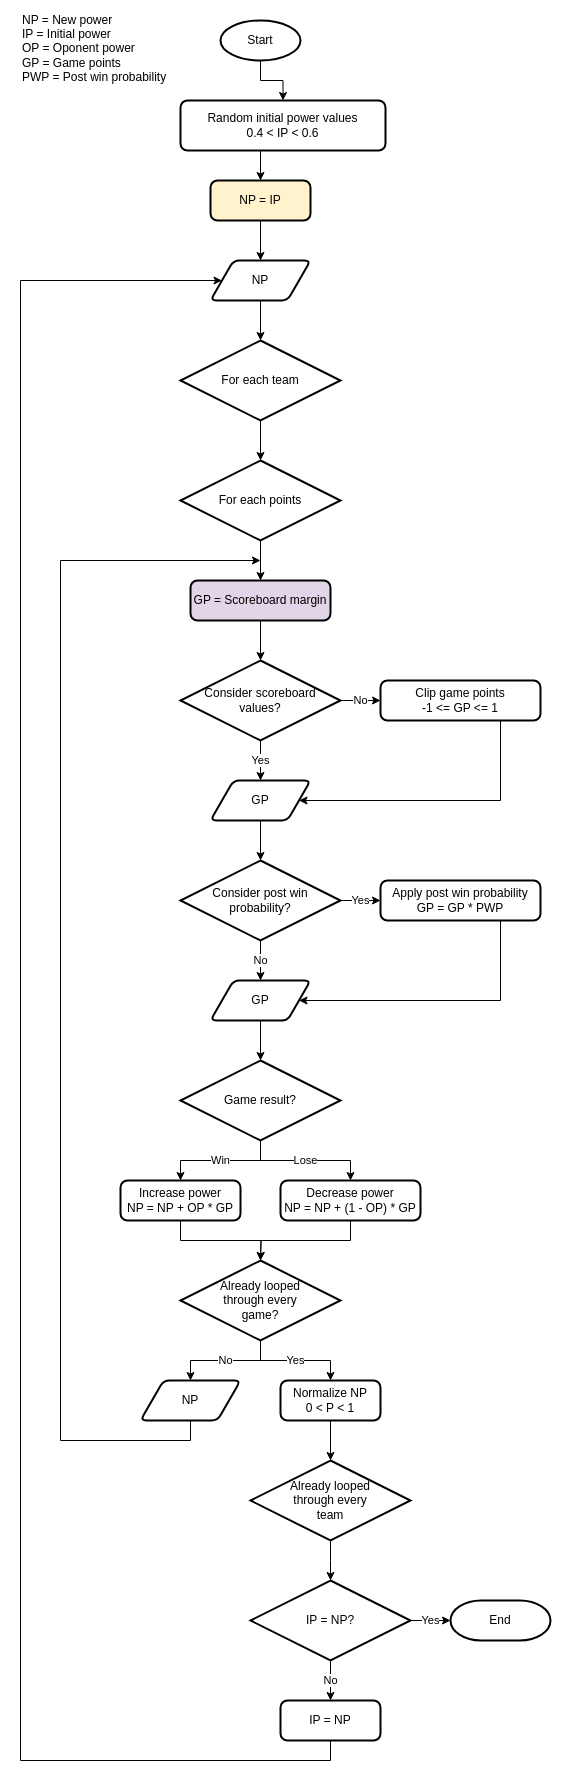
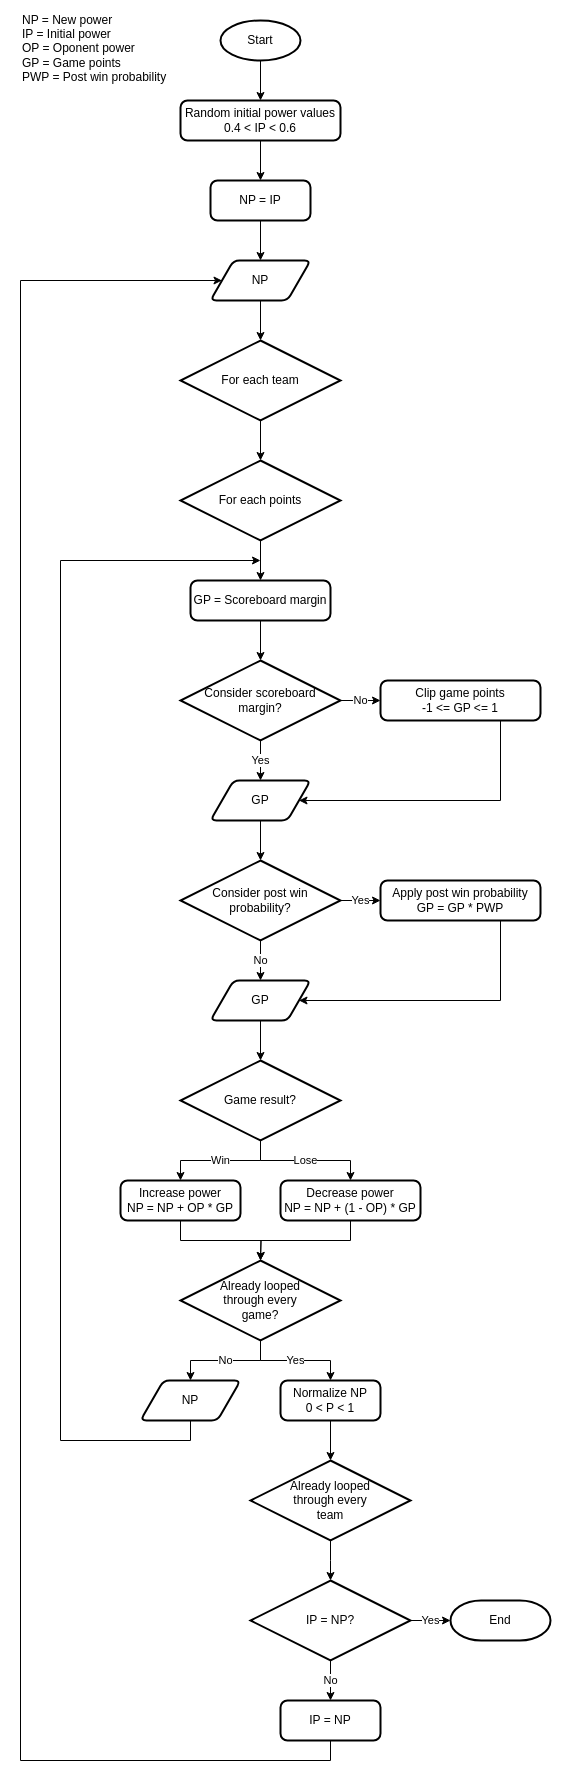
  <mxCell id="0" />
  <mxCell id="1" parent="0" />
  <mxCell id="2" style="edgeStyle=orthogonalEdgeStyle;rounded=0;orthogonalLoop=1;jettySize=auto;html=1;exitX=0.5;exitY=1;exitDx=0;exitDy=0;exitPerimeter=0;entryX=0.5;entryY=0;entryDx=0;entryDy=0;" edge="1" parent="1" source="3" target="5"><mxGeometry relative="1" as="geometry" /></mxCell>
  <mxCell id="3" value="Start" style="strokeWidth=2;html=1;shape=mxgraph.flowchart.start_1;whiteSpace=wrap;" vertex="1" parent="1"><mxGeometry x="220" y="20" width="80" height="40" as="geometry" /></mxCell>
  <mxCell id="4" style="edgeStyle=orthogonalEdgeStyle;rounded=0;orthogonalLoop=1;jettySize=auto;html=1;exitX=0.5;exitY=1;exitDx=0;exitDy=0;entryX=0.5;entryY=0;entryDx=0;entryDy=0;" edge="1" parent="1" source="5" target="53"><mxGeometry relative="1" as="geometry" /></mxCell>
- <mxCell id="5" value="Random initial power values&lt;br&gt;0.4 &amp;lt; IP &amp;lt; 0.6" style="rounded=1;whiteSpace=wrap;html=1;absoluteArcSize=1;arcSize=14;strokeWidth=2;" vertex="1" parent="1"><mxGeometry x="180" y="100" width="205" height="50" as="geometry" /></mxCell>
+ <mxCell id="5" value="Random initial power values&lt;br&gt;0.4 &amp;lt; IP &amp;lt; 0.6" style="rounded=1;whiteSpace=wrap;html=1;absoluteArcSize=1;arcSize=14;strokeWidth=2;" vertex="1" parent="1"><mxGeometry x="180" y="100" width="160" height="40" as="geometry" /></mxCell>
  <mxCell id="6" style="edgeStyle=orthogonalEdgeStyle;rounded=0;orthogonalLoop=1;jettySize=auto;html=1;exitX=0.5;exitY=1;exitDx=0;exitDy=0;exitPerimeter=0;entryX=0.5;entryY=0;entryDx=0;entryDy=0;" edge="1" parent="1" source="7" target="11"><mxGeometry relative="1" as="geometry" /></mxCell>
  <mxCell id="7" value="For each points" style="strokeWidth=2;html=1;shape=mxgraph.flowchart.decision;whiteSpace=wrap;" vertex="1" parent="1"><mxGeometry x="180" y="460" width="160" height="80" as="geometry" /></mxCell>
  <mxCell id="8" style="edgeStyle=orthogonalEdgeStyle;rounded=0;orthogonalLoop=1;jettySize=auto;html=1;exitX=0.5;exitY=1;exitDx=0;exitDy=0;exitPerimeter=0;entryX=0.5;entryY=0;entryDx=0;entryDy=0;entryPerimeter=0;" edge="1" parent="1" source="9" target="7"><mxGeometry relative="1" as="geometry" /></mxCell>
  <mxCell id="9" value="For each team" style="strokeWidth=2;html=1;shape=mxgraph.flowchart.decision;whiteSpace=wrap;" vertex="1" parent="1"><mxGeometry x="180" y="340" width="160" height="80" as="geometry" /></mxCell>
  <mxCell id="10" style="edgeStyle=orthogonalEdgeStyle;rounded=0;orthogonalLoop=1;jettySize=auto;html=1;exitX=0.5;exitY=1;exitDx=0;exitDy=0;entryX=0.5;entryY=0;entryDx=0;entryDy=0;entryPerimeter=0;" edge="1" parent="1" source="11" target="22"><mxGeometry relative="1" as="geometry" /></mxCell>
- <mxCell id="11" value="GP = Scoreboard margin" style="rounded=1;whiteSpace=wrap;html=1;absoluteArcSize=1;arcSize=14;strokeWidth=2;fillColor=#e1d5e7;" vertex="1" parent="1"><mxGeometry x="190" y="580" width="140" height="40" as="geometry" /></mxCell>
+ <mxCell id="11" value="GP = Scoreboard margin" style="rounded=1;whiteSpace=wrap;html=1;absoluteArcSize=1;arcSize=14;strokeWidth=2;" vertex="1" parent="1"><mxGeometry x="190" y="580" width="140" height="40" as="geometry" /></mxCell>
  <mxCell id="12" style="edgeStyle=orthogonalEdgeStyle;rounded=0;orthogonalLoop=1;jettySize=auto;html=1;exitX=0.5;exitY=1;exitDx=0;exitDy=0;entryX=1;entryY=0.5;entryDx=0;entryDy=0;" edge="1" parent="1" source="13" target="32"><mxGeometry relative="1" as="geometry"><Array as="points"><mxPoint x="500" y="800" /></Array></mxGeometry></mxCell>
  <mxCell id="13" value="Clip game points &lt;br&gt;-1 &amp;lt;= GP &amp;lt;= 1" style="rounded=1;whiteSpace=wrap;html=1;absoluteArcSize=1;arcSize=14;strokeWidth=2;" vertex="1" parent="1"><mxGeometry x="380" y="680" width="160" height="40" as="geometry" /></mxCell>
  <mxCell id="14" style="edgeStyle=orthogonalEdgeStyle;rounded=0;orthogonalLoop=1;jettySize=auto;html=1;exitX=0.5;exitY=1;exitDx=0;exitDy=0;entryX=1;entryY=0.5;entryDx=0;entryDy=0;" edge="1" parent="1" source="15" target="30"><mxGeometry relative="1" as="geometry"><Array as="points"><mxPoint x="500" y="1000" /></Array></mxGeometry></mxCell>
  <mxCell id="15" value="Apply post win probability&lt;br&gt;GP = GP * PWP" style="rounded=1;whiteSpace=wrap;html=1;absoluteArcSize=1;arcSize=14;strokeWidth=2;" vertex="1" parent="1"><mxGeometry x="380" y="880" width="160" height="40" as="geometry" /></mxCell>
  <mxCell id="16" style="edgeStyle=orthogonalEdgeStyle;rounded=0;orthogonalLoop=1;jettySize=auto;html=1;exitX=0.5;exitY=1;exitDx=0;exitDy=0;entryX=0.5;entryY=0;entryDx=0;entryDy=0;" edge="1" parent="1" source="17"><mxGeometry relative="1" as="geometry"><mxPoint x="260" y="1260" as="targetPoint" /></mxGeometry></mxCell>
  <mxCell id="17" value="Increase power&lt;br&gt;NP = NP + OP * GP" style="rounded=1;whiteSpace=wrap;html=1;absoluteArcSize=1;arcSize=14;strokeWidth=2;" vertex="1" parent="1"><mxGeometry x="120" y="1180" width="120" height="40" as="geometry" /></mxCell>
  <mxCell id="18" style="edgeStyle=orthogonalEdgeStyle;rounded=0;orthogonalLoop=1;jettySize=auto;html=1;exitX=0.5;exitY=1;exitDx=0;exitDy=0;entryX=0.5;entryY=0;entryDx=0;entryDy=0;" edge="1" parent="1" source="19"><mxGeometry relative="1" as="geometry"><mxPoint x="260" y="1260" as="targetPoint" /></mxGeometry></mxCell>
  <mxCell id="19" value="Decrease power&lt;br&gt;NP = NP + (1 - OP) * GP" style="rounded=1;whiteSpace=wrap;html=1;absoluteArcSize=1;arcSize=14;strokeWidth=2;" vertex="1" parent="1"><mxGeometry x="280" y="1180" width="140" height="40" as="geometry" /></mxCell>
  <mxCell id="20" value="Yes" style="edgeStyle=orthogonalEdgeStyle;rounded=0;orthogonalLoop=1;jettySize=auto;html=1;exitX=0.5;exitY=1;exitDx=0;exitDy=0;exitPerimeter=0;entryX=0.5;entryY=0;entryDx=0;entryDy=0;" edge="1" parent="1" source="22" target="32"><mxGeometry relative="1" as="geometry" /></mxCell>
  <mxCell id="21" value="No" style="edgeStyle=orthogonalEdgeStyle;rounded=0;orthogonalLoop=1;jettySize=auto;html=1;exitX=1;exitY=0.5;exitDx=0;exitDy=0;exitPerimeter=0;entryX=0;entryY=0.5;entryDx=0;entryDy=0;" edge="1" parent="1" source="22" target="13"><mxGeometry relative="1" as="geometry" /></mxCell>
- <mxCell id="22" value="Consider scoreboard&lt;br&gt;values?" style="strokeWidth=2;html=1;shape=mxgraph.flowchart.decision;whiteSpace=wrap;" vertex="1" parent="1"><mxGeometry x="180" y="660" width="160" height="80" as="geometry" /></mxCell>
+ <mxCell id="22" value="Consider scoreboard&lt;br&gt;margin?" style="strokeWidth=2;html=1;shape=mxgraph.flowchart.decision;whiteSpace=wrap;" vertex="1" parent="1"><mxGeometry x="180" y="660" width="160" height="80" as="geometry" /></mxCell>
  <mxCell id="23" value="No" style="edgeStyle=orthogonalEdgeStyle;rounded=0;orthogonalLoop=1;jettySize=auto;html=1;exitX=0.5;exitY=1;exitDx=0;exitDy=0;exitPerimeter=0;entryX=0.5;entryY=0;entryDx=0;entryDy=0;" edge="1" parent="1" source="25" target="30"><mxGeometry relative="1" as="geometry" /></mxCell>
  <mxCell id="24" value="Yes" style="edgeStyle=orthogonalEdgeStyle;rounded=0;orthogonalLoop=1;jettySize=auto;html=1;exitX=1;exitY=0.5;exitDx=0;exitDy=0;exitPerimeter=0;entryX=0;entryY=0.5;entryDx=0;entryDy=0;" edge="1" parent="1" source="25" target="15"><mxGeometry relative="1" as="geometry" /></mxCell>
  <mxCell id="25" value="Consider post win &lt;br&gt;probability?" style="strokeWidth=2;html=1;shape=mxgraph.flowchart.decision;whiteSpace=wrap;" vertex="1" parent="1"><mxGeometry x="180" y="860" width="160" height="80" as="geometry" /></mxCell>
  <mxCell id="26" value="Win" style="edgeStyle=orthogonalEdgeStyle;rounded=0;orthogonalLoop=1;jettySize=auto;html=1;exitX=0.5;exitY=1;exitDx=0;exitDy=0;exitPerimeter=0;entryX=0.5;entryY=0;entryDx=0;entryDy=0;" edge="1" parent="1" source="28" target="17"><mxGeometry relative="1" as="geometry" /></mxCell>
  <mxCell id="27" value="Lose" style="edgeStyle=orthogonalEdgeStyle;rounded=0;orthogonalLoop=1;jettySize=auto;html=1;exitX=0.5;exitY=1;exitDx=0;exitDy=0;exitPerimeter=0;entryX=0.5;entryY=0;entryDx=0;entryDy=0;" edge="1" parent="1" source="28" target="19"><mxGeometry relative="1" as="geometry" /></mxCell>
  <mxCell id="28" value="Game result?" style="strokeWidth=2;html=1;shape=mxgraph.flowchart.decision;whiteSpace=wrap;" vertex="1" parent="1"><mxGeometry x="180" y="1060" width="160" height="80" as="geometry" /></mxCell>
  <mxCell id="29" style="edgeStyle=orthogonalEdgeStyle;rounded=0;orthogonalLoop=1;jettySize=auto;html=1;exitX=0.5;exitY=1;exitDx=0;exitDy=0;entryX=0.5;entryY=0;entryDx=0;entryDy=0;entryPerimeter=0;" edge="1" parent="1" source="30" target="28"><mxGeometry relative="1" as="geometry" /></mxCell>
  <mxCell id="30" value="GP" style="shape=parallelogram;html=1;strokeWidth=2;perimeter=parallelogramPerimeter;whiteSpace=wrap;rounded=1;arcSize=12;size=0.23;" vertex="1" parent="1"><mxGeometry x="210" y="980" width="100" height="40" as="geometry" /></mxCell>
  <mxCell id="31" style="edgeStyle=orthogonalEdgeStyle;rounded=0;orthogonalLoop=1;jettySize=auto;html=1;exitX=0.5;exitY=1;exitDx=0;exitDy=0;entryX=0.5;entryY=0;entryDx=0;entryDy=0;entryPerimeter=0;" edge="1" parent="1" source="32" target="25"><mxGeometry relative="1" as="geometry" /></mxCell>
  <mxCell id="32" value="GP" style="shape=parallelogram;html=1;strokeWidth=2;perimeter=parallelogramPerimeter;whiteSpace=wrap;rounded=1;arcSize=12;size=0.23;" vertex="1" parent="1"><mxGeometry x="210" y="780" width="100" height="40" as="geometry" /></mxCell>
  <mxCell id="33" value="No" style="edgeStyle=orthogonalEdgeStyle;rounded=0;orthogonalLoop=1;jettySize=auto;html=1;exitX=0.5;exitY=1;exitDx=0;exitDy=0;exitPerimeter=0;entryX=0.5;entryY=0;entryDx=0;entryDy=0;" edge="1" parent="1" source="35" target="40"><mxGeometry relative="1" as="geometry" /></mxCell>
  <mxCell id="34" value="Yes" style="edgeStyle=orthogonalEdgeStyle;rounded=0;orthogonalLoop=1;jettySize=auto;html=1;exitX=0.5;exitY=1;exitDx=0;exitDy=0;exitPerimeter=0;entryX=0.5;entryY=0;entryDx=0;entryDy=0;" edge="1" parent="1" source="35" target="38"><mxGeometry relative="1" as="geometry" /></mxCell>
  <mxCell id="35" value="Already looped&lt;br&gt;through every&lt;br&gt;game?" style="strokeWidth=2;html=1;shape=mxgraph.flowchart.decision;whiteSpace=wrap;" vertex="1" parent="1"><mxGeometry x="180" y="1260" width="160" height="80" as="geometry" /></mxCell>
  <mxCell id="36" style="edgeStyle=orthogonalEdgeStyle;rounded=0;orthogonalLoop=1;jettySize=auto;html=1;exitX=0.5;exitY=1;exitDx=0;exitDy=0;exitPerimeter=0;" edge="1" parent="1" source="35" target="35"><mxGeometry relative="1" as="geometry" /></mxCell>
  <mxCell id="37" style="edgeStyle=orthogonalEdgeStyle;rounded=0;orthogonalLoop=1;jettySize=auto;html=1;exitX=0.5;exitY=1;exitDx=0;exitDy=0;entryX=0.5;entryY=0;entryDx=0;entryDy=0;entryPerimeter=0;" edge="1" parent="1" source="38" target="42"><mxGeometry relative="1" as="geometry" /></mxCell>
  <mxCell id="38" value="Normalize NP&lt;br&gt;0 &amp;lt; P &amp;lt; 1" style="rounded=1;whiteSpace=wrap;html=1;absoluteArcSize=1;arcSize=14;strokeWidth=2;" vertex="1" parent="1"><mxGeometry x="280" y="1380" width="100" height="40" as="geometry" /></mxCell>
  <mxCell id="39" style="edgeStyle=orthogonalEdgeStyle;rounded=0;orthogonalLoop=1;jettySize=auto;html=1;exitX=0.5;exitY=1;exitDx=0;exitDy=0;" edge="1" parent="1" source="40"><mxGeometry relative="1" as="geometry"><mxPoint x="260" y="560" as="targetPoint" /><Array as="points"><mxPoint x="190" y="1440" /><mxPoint x="60" y="1440" /><mxPoint x="60" y="560" /></Array></mxGeometry></mxCell>
  <mxCell id="40" value="NP" style="shape=parallelogram;html=1;strokeWidth=2;perimeter=parallelogramPerimeter;whiteSpace=wrap;rounded=1;arcSize=12;size=0.23;" vertex="1" parent="1"><mxGeometry x="140" y="1380" width="100" height="40" as="geometry" /></mxCell>
  <mxCell id="41" style="edgeStyle=orthogonalEdgeStyle;rounded=0;orthogonalLoop=1;jettySize=auto;html=1;exitX=0.5;exitY=1;exitDx=0;exitDy=0;exitPerimeter=0;entryX=0.5;entryY=0;entryDx=0;entryDy=0;" edge="1" parent="1" source="42"><mxGeometry relative="1" as="geometry"><mxPoint x="330" y="1580" as="targetPoint" /></mxGeometry></mxCell>
  <mxCell id="42" value="Already looped&lt;br&gt;through every&lt;br&gt;team" style="strokeWidth=2;html=1;shape=mxgraph.flowchart.decision;whiteSpace=wrap;" vertex="1" parent="1"><mxGeometry x="250" y="1460" width="160" height="80" as="geometry" /></mxCell>
  <mxCell id="43" value="No" style="edgeStyle=orthogonalEdgeStyle;rounded=0;orthogonalLoop=1;jettySize=auto;html=1;exitX=0.5;exitY=1;exitDx=0;exitDy=0;exitPerimeter=0;entryX=0.5;entryY=0;entryDx=0;entryDy=0;" edge="1" parent="1" source="45" target="48"><mxGeometry relative="1" as="geometry" /></mxCell>
  <mxCell id="44" value="Yes" style="edgeStyle=orthogonalEdgeStyle;rounded=0;orthogonalLoop=1;jettySize=auto;html=1;exitX=1;exitY=0.5;exitDx=0;exitDy=0;exitPerimeter=0;entryX=0;entryY=0.5;entryDx=0;entryDy=0;entryPerimeter=0;" edge="1" parent="1" source="45" target="46"><mxGeometry relative="1" as="geometry" /></mxCell>
  <mxCell id="45" value="IP = NP?" style="strokeWidth=2;html=1;shape=mxgraph.flowchart.decision;whiteSpace=wrap;" vertex="1" parent="1"><mxGeometry x="250" y="1580" width="160" height="80" as="geometry" /></mxCell>
  <mxCell id="46" value="End" style="strokeWidth=2;html=1;shape=mxgraph.flowchart.terminator;whiteSpace=wrap;" vertex="1" parent="1"><mxGeometry x="450" y="1600" width="100" height="40" as="geometry" /></mxCell>
  <mxCell id="47" style="edgeStyle=orthogonalEdgeStyle;rounded=0;orthogonalLoop=1;jettySize=auto;html=1;exitX=0.5;exitY=1;exitDx=0;exitDy=0;entryX=0;entryY=0.5;entryDx=0;entryDy=0;" edge="1" parent="1" source="48" target="51"><mxGeometry relative="1" as="geometry"><mxPoint x="260" y="320" as="targetPoint" /><Array as="points"><mxPoint x="330" y="1760" /><mxPoint x="20" y="1760" /><mxPoint x="20" y="280" /></Array></mxGeometry></mxCell>
  <mxCell id="48" value="IP = NP" style="rounded=1;whiteSpace=wrap;html=1;absoluteArcSize=1;arcSize=14;strokeWidth=2;" vertex="1" parent="1"><mxGeometry x="280" y="1700" width="100" height="40" as="geometry" /></mxCell>
  <mxCell id="49" value="NP = New power&lt;br&gt;IP = Initial power&lt;br&gt;OP = Oponent power&lt;br&gt;GP = Game points&lt;br&gt;&lt;div&gt;&lt;span&gt;PWP = Post win probability&lt;/span&gt;&lt;/div&gt;" style="text;html=1;strokeColor=none;fillColor=none;align=left;verticalAlign=middle;whiteSpace=wrap;rounded=0;" vertex="1" parent="1"><mxGeometry x="20" y="20" width="170" height="56" as="geometry" /></mxCell>
  <mxCell id="50" style="edgeStyle=orthogonalEdgeStyle;rounded=0;orthogonalLoop=1;jettySize=auto;html=1;exitX=0.5;exitY=1;exitDx=0;exitDy=0;entryX=0.5;entryY=0;entryDx=0;entryDy=0;entryPerimeter=0;" edge="1" parent="1" source="51" target="9"><mxGeometry relative="1" as="geometry" /></mxCell>
  <mxCell id="51" value="NP" style="shape=parallelogram;html=1;strokeWidth=2;perimeter=parallelogramPerimeter;whiteSpace=wrap;rounded=1;arcSize=12;size=0.23;" vertex="1" parent="1"><mxGeometry x="210" y="260" width="100" height="40" as="geometry" /></mxCell>
  <mxCell id="52" style="edgeStyle=orthogonalEdgeStyle;rounded=0;orthogonalLoop=1;jettySize=auto;html=1;exitX=0.5;exitY=1;exitDx=0;exitDy=0;entryX=0.5;entryY=0;entryDx=0;entryDy=0;" edge="1" parent="1" source="53" target="51"><mxGeometry relative="1" as="geometry" /></mxCell>
- <mxCell id="53" value="NP = IP" style="rounded=1;whiteSpace=wrap;html=1;absoluteArcSize=1;arcSize=14;strokeWidth=2;fillColor=#fff2cc;" vertex="1" parent="1"><mxGeometry x="210" y="180" width="100" height="40" as="geometry" /></mxCell>
+ <mxCell id="53" value="NP = IP" style="rounded=1;whiteSpace=wrap;html=1;absoluteArcSize=1;arcSize=14;strokeWidth=2;" vertex="1" parent="1"><mxGeometry x="210" y="180" width="100" height="40" as="geometry" /></mxCell>
  <mxCell id="54" style="edgeStyle=orthogonalEdgeStyle;rounded=0;orthogonalLoop=1;jettySize=auto;html=1;exitX=0.5;exitY=1;exitDx=0;exitDy=0;" edge="1" parent="1" source="53" target="53"><mxGeometry relative="1" as="geometry" /></mxCell>
